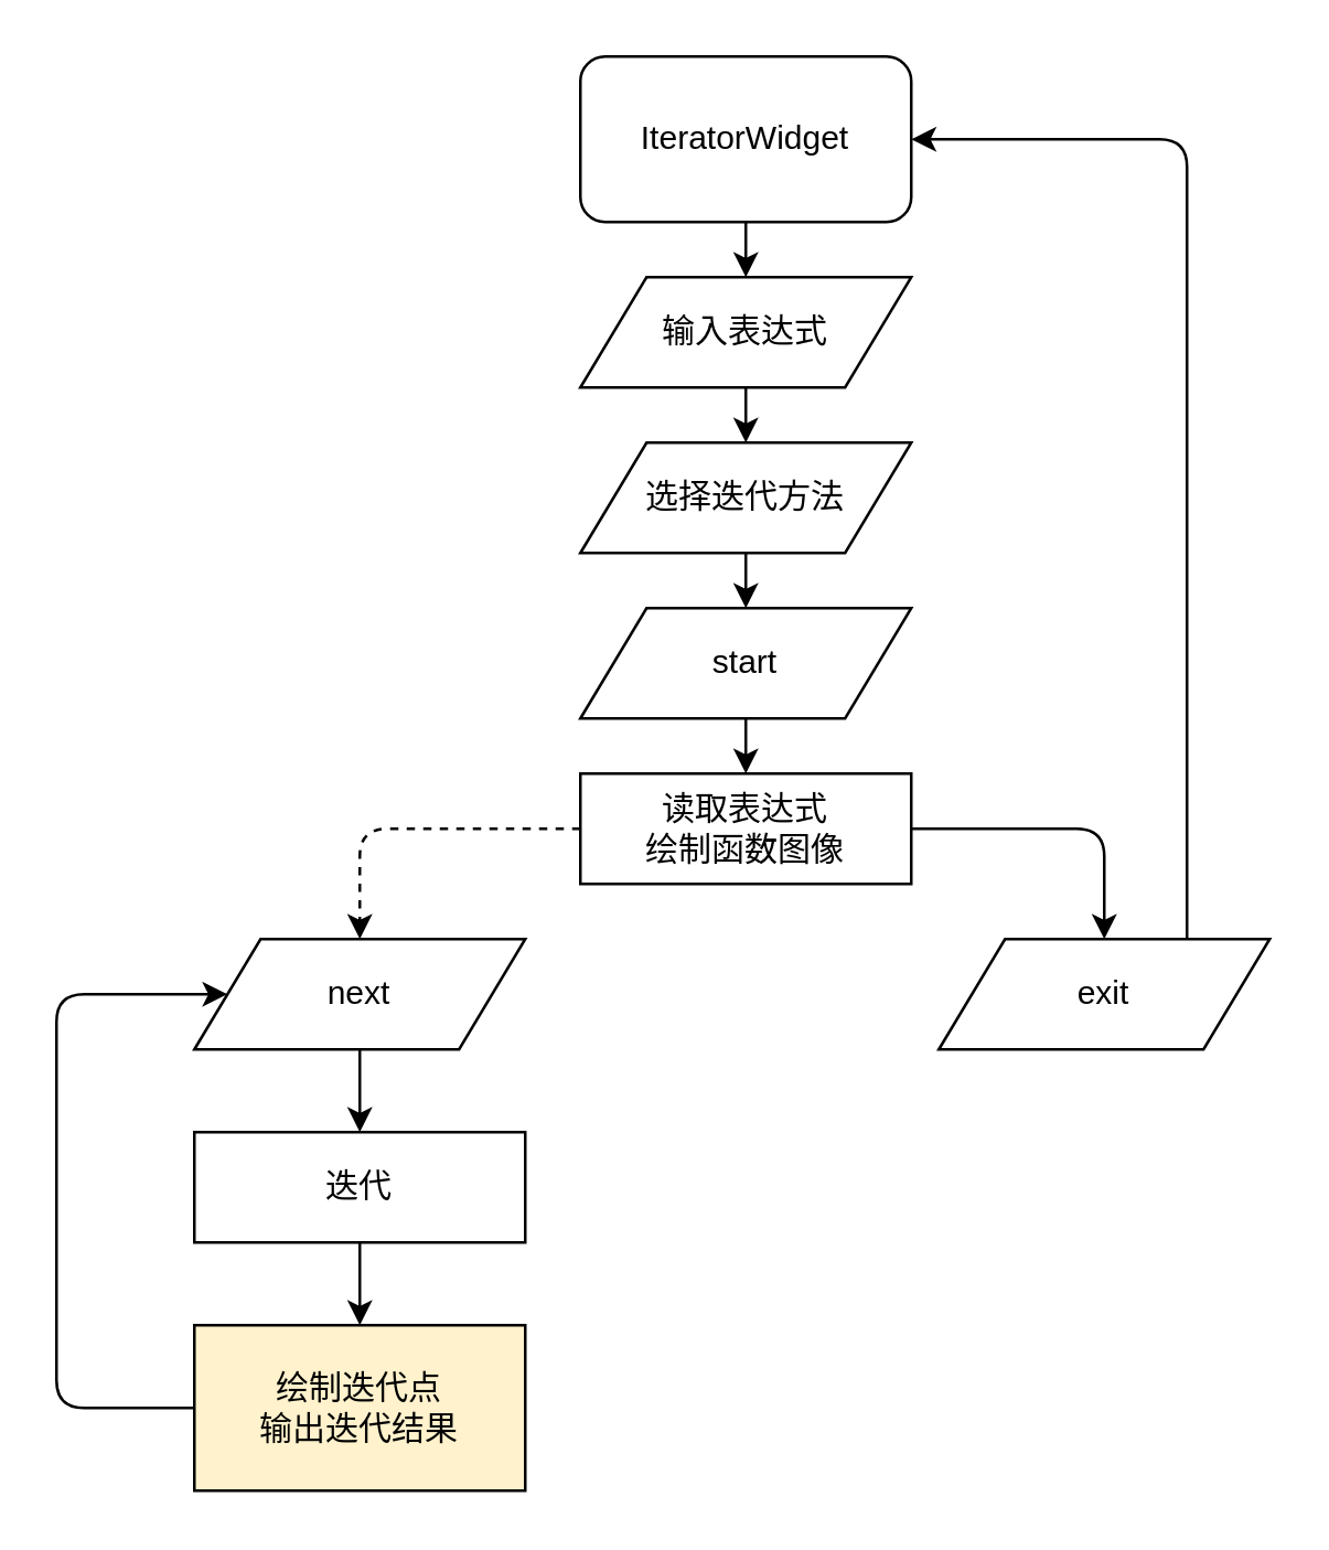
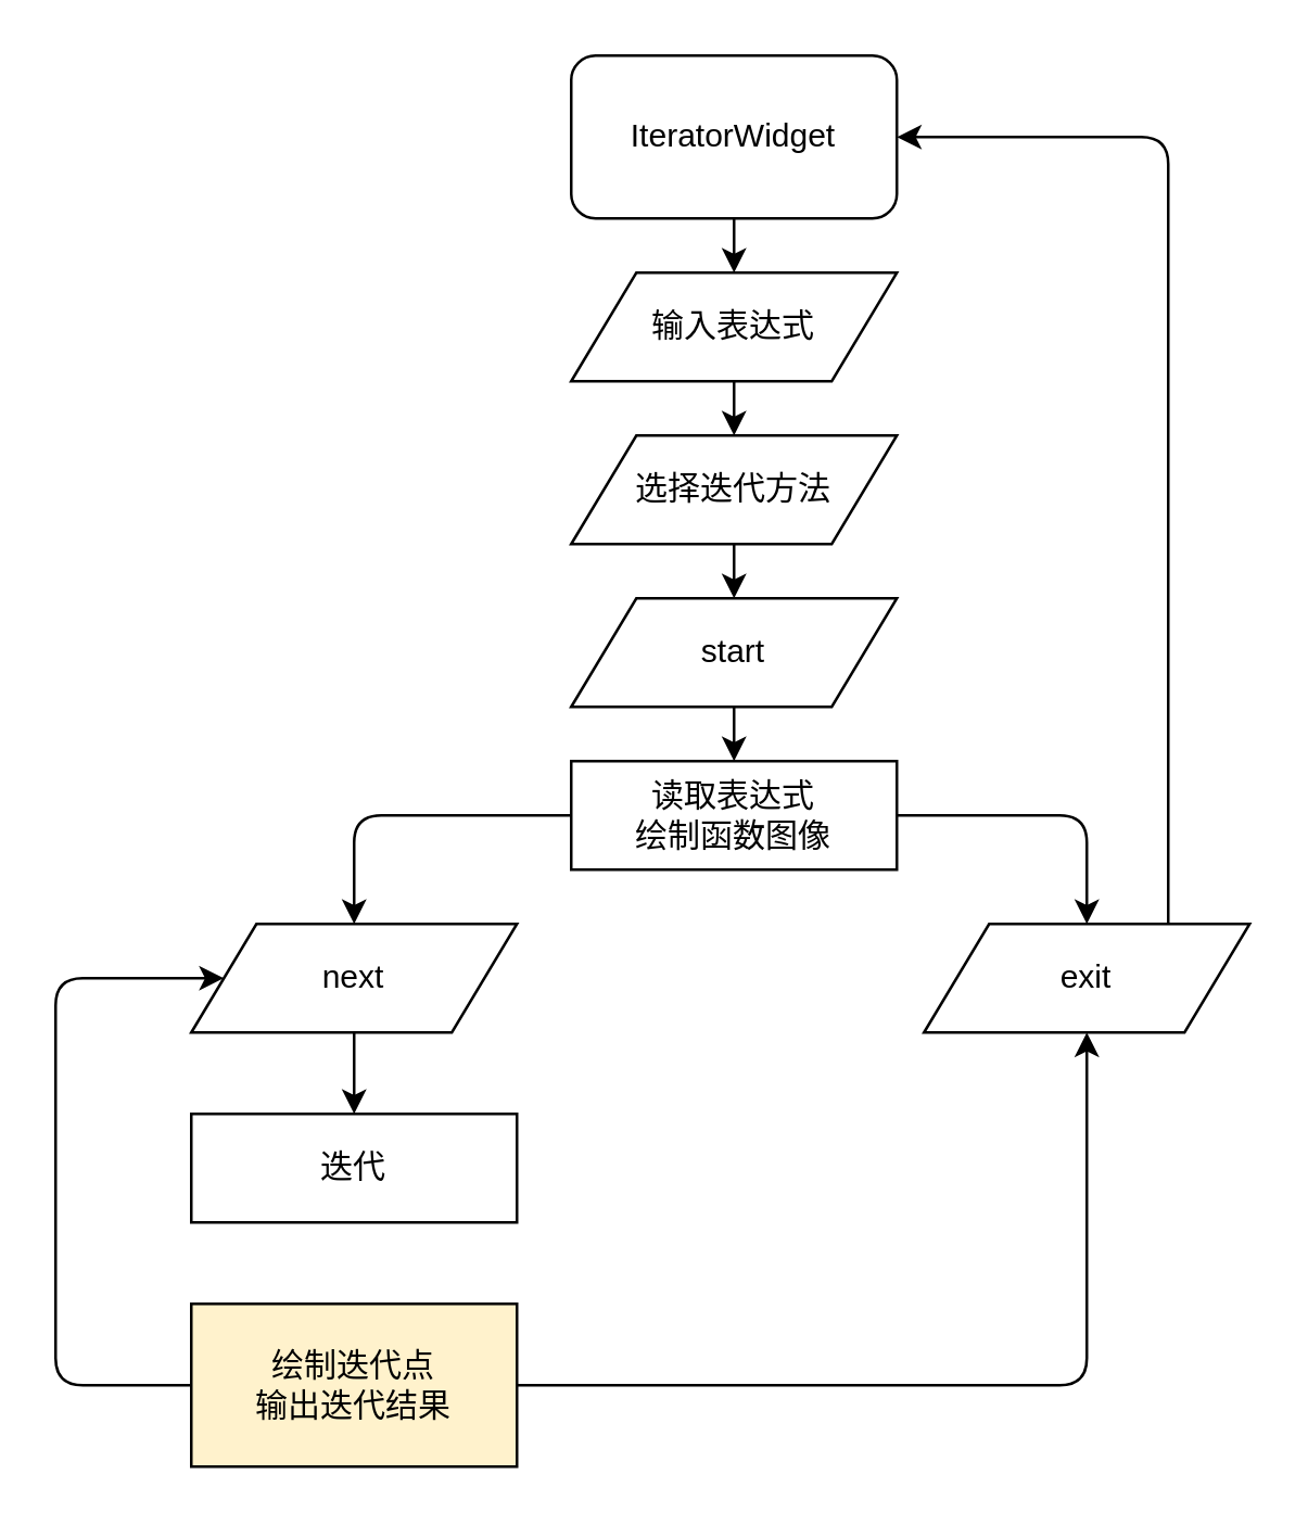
  <mxCell id="0" />
  <mxCell id="1" parent="0" />
  <mxCell id="2" value="IteratorWidget" style="rounded=1;whiteSpace=wrap;html=1;" vertex="1" parent="1"><mxGeometry x="210" y="20" width="120" height="60" as="geometry" /></mxCell>
  <mxCell id="3" value="" style="endArrow=classic;html=1;exitX=0.5;exitY=1;exitDx=0;exitDy=0;entryX=0.5;entryY=0;entryDx=0;entryDy=0;" edge="1" parent="1" source="2" target="5"><mxGeometry width="50" height="50" relative="1" as="geometry"><mxPoint x="180" y="210" as="sourcePoint" /><mxPoint x="270" y="90" as="targetPoint" /></mxGeometry></mxCell>
  <mxCell id="4" value="选择迭代方法" style="shape=parallelogram;perimeter=parallelogramPerimeter;whiteSpace=wrap;html=1;" vertex="1" parent="1"><mxGeometry x="210" y="160" width="120" height="40" as="geometry" /></mxCell>
  <mxCell id="5" value="输入表达式" style="shape=parallelogram;perimeter=parallelogramPerimeter;whiteSpace=wrap;html=1;" vertex="1" parent="1"><mxGeometry x="210" y="100" width="120" height="40" as="geometry" /></mxCell>
  <mxCell id="6" value="start" style="shape=parallelogram;perimeter=parallelogramPerimeter;whiteSpace=wrap;html=1;" vertex="1" parent="1"><mxGeometry x="210" y="220" width="120" height="40" as="geometry" /></mxCell>
  <mxCell id="7" value="" style="endArrow=classic;html=1;exitX=0.5;exitY=1;exitDx=0;exitDy=0;entryX=0.5;entryY=0;entryDx=0;entryDy=0;" edge="1" parent="1" source="5" target="4"><mxGeometry width="50" height="50" relative="1" as="geometry"><mxPoint x="90" y="190" as="sourcePoint" /><mxPoint x="140" y="140" as="targetPoint" /></mxGeometry></mxCell>
  <mxCell id="8" value="" style="endArrow=classic;html=1;exitX=0.5;exitY=1;exitDx=0;exitDy=0;entryX=0.5;entryY=0;entryDx=0;entryDy=0;" edge="1" parent="1" source="4" target="6"><mxGeometry width="50" height="50" relative="1" as="geometry"><mxPoint x="140" y="270" as="sourcePoint" /><mxPoint x="190" y="220" as="targetPoint" /></mxGeometry></mxCell>
  <mxCell id="9" value="读取表达式&lt;br&gt;绘制函数图像" style="rounded=0;whiteSpace=wrap;html=1;" vertex="1" parent="1"><mxGeometry x="210" y="280" width="120" height="40" as="geometry" /></mxCell>
  <mxCell id="10" value="" style="endArrow=classic;html=1;exitX=0.5;exitY=1;exitDx=0;exitDy=0;entryX=0.5;entryY=0;entryDx=0;entryDy=0;" edge="1" parent="1" source="6" target="9"><mxGeometry width="50" height="50" relative="1" as="geometry"><mxPoint x="80" y="290" as="sourcePoint" /><mxPoint x="130" y="240" as="targetPoint" /></mxGeometry></mxCell>
- <mxCell id="11" value="" style="endArrow=classic;html=1;exitX=0;exitY=0.5;exitDx=0;exitDy=0;entryX=0.5;entryY=0;entryDx=0;entryDy=0;dashed=1;" edge="1" parent="1" source="9" target="13"><mxGeometry width="50" height="50" relative="1" as="geometry"><mxPoint x="210" y="390" as="sourcePoint" /><mxPoint x="130" y="300" as="targetPoint" /><Array as="points"><mxPoint x="130" y="300" /></Array></mxGeometry></mxCell>
+ <mxCell id="11" value="" style="endArrow=classic;html=1;exitX=0;exitY=0.5;exitDx=0;exitDy=0;entryX=0.5;entryY=0;entryDx=0;entryDy=0;" edge="1" parent="1" source="9" target="13"><mxGeometry width="50" height="50" relative="1" as="geometry"><mxPoint x="210" y="390" as="sourcePoint" /><mxPoint x="130" y="300" as="targetPoint" /><Array as="points"><mxPoint x="130" y="300" /></Array></mxGeometry></mxCell>
  <mxCell id="12" value="" style="endArrow=classic;html=1;exitX=1;exitY=0.5;exitDx=0;exitDy=0;entryX=0.5;entryY=0;entryDx=0;entryDy=0;" edge="1" parent="1" source="9" target="14"><mxGeometry width="50" height="50" relative="1" as="geometry"><mxPoint x="420" y="330" as="sourcePoint" /><mxPoint x="440" y="300" as="targetPoint" /><Array as="points"><mxPoint x="400" y="300" /></Array></mxGeometry></mxCell>
  <mxCell id="13" value="next" style="shape=parallelogram;perimeter=parallelogramPerimeter;whiteSpace=wrap;html=1;" vertex="1" parent="1"><mxGeometry x="70" y="340" width="120" height="40" as="geometry" /></mxCell>
  <mxCell id="14" value="exit" style="shape=parallelogram;perimeter=parallelogramPerimeter;whiteSpace=wrap;html=1;" vertex="1" parent="1"><mxGeometry x="340" y="340" width="120" height="40" as="geometry" /></mxCell>
  <mxCell id="15" value="" style="endArrow=classic;html=1;exitX=0.75;exitY=0;exitDx=0;exitDy=0;entryX=1;entryY=0.5;entryDx=0;entryDy=0;" edge="1" parent="1" source="14" target="2"><mxGeometry width="50" height="50" relative="1" as="geometry"><mxPoint x="560" y="370" as="sourcePoint" /><mxPoint x="610" y="320" as="targetPoint" /><Array as="points"><mxPoint x="430" y="50" /></Array></mxGeometry></mxCell>
  <mxCell id="16" value="迭代" style="rounded=0;whiteSpace=wrap;html=1;" vertex="1" parent="1"><mxGeometry x="70" y="410" width="120" height="40" as="geometry" /></mxCell>
  <mxCell id="17" value="绘制迭代点&lt;br&gt;输出迭代结果" style="rounded=0;whiteSpace=wrap;html=1;fillColor=#fff2cc;" vertex="1" parent="1"><mxGeometry x="70" y="480" width="120" height="60" as="geometry" /></mxCell>
  <mxCell id="18" value="" style="endArrow=classic;html=1;exitX=0.5;exitY=1;exitDx=0;exitDy=0;entryX=0.5;entryY=0;entryDx=0;entryDy=0;" edge="1" parent="1" source="13" target="16"><mxGeometry width="50" height="50" relative="1" as="geometry"><mxPoint x="-30" y="440" as="sourcePoint" /><mxPoint x="20" y="390" as="targetPoint" /></mxGeometry></mxCell>
- <mxCell id="19" value="" style="endArrow=classic;html=1;exitX=0.5;exitY=1;exitDx=0;exitDy=0;entryX=0.5;entryY=0;entryDx=0;entryDy=0;" edge="1" parent="1" source="16" target="17"><mxGeometry width="50" height="50" relative="1" as="geometry"><mxPoint x="10" y="530" as="sourcePoint" /><mxPoint x="60" y="480" as="targetPoint" /></mxGeometry></mxCell>
  <mxCell id="20" value="" style="endArrow=classic;html=1;exitX=0;exitY=0.5;exitDx=0;exitDy=0;entryX=0;entryY=0.5;entryDx=0;entryDy=0;" edge="1" parent="1" source="17" target="13"><mxGeometry width="50" height="50" relative="1" as="geometry"><mxPoint x="70" y="610" as="sourcePoint" /><mxPoint x="120" y="560" as="targetPoint" /><Array as="points"><mxPoint x="20" y="510" /><mxPoint x="20" y="440" /><mxPoint x="20" y="360" /></Array></mxGeometry></mxCell>
+ <mxCell id="21" value="" style="endArrow=classic;html=1;exitX=1;exitY=0.5;exitDx=0;exitDy=0;entryX=0.5;entryY=1;entryDx=0;entryDy=0;" edge="1" parent="1" source="17" target="14"><mxGeometry width="50" height="50" relative="1" as="geometry"><mxPoint x="370" y="520" as="sourcePoint" /><mxPoint x="400" y="510" as="targetPoint" /><Array as="points"><mxPoint x="400" y="510" /></Array></mxGeometry></mxCell>
